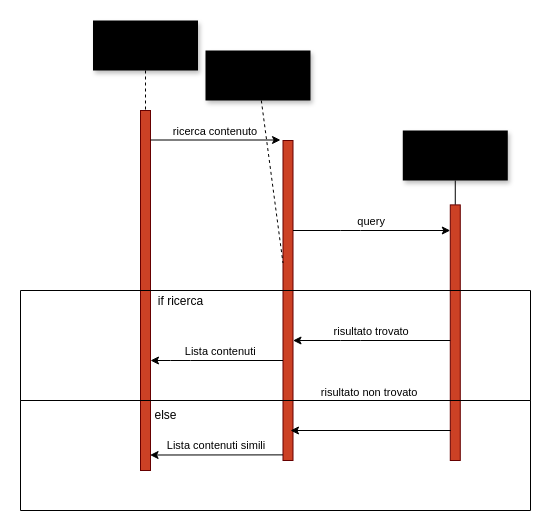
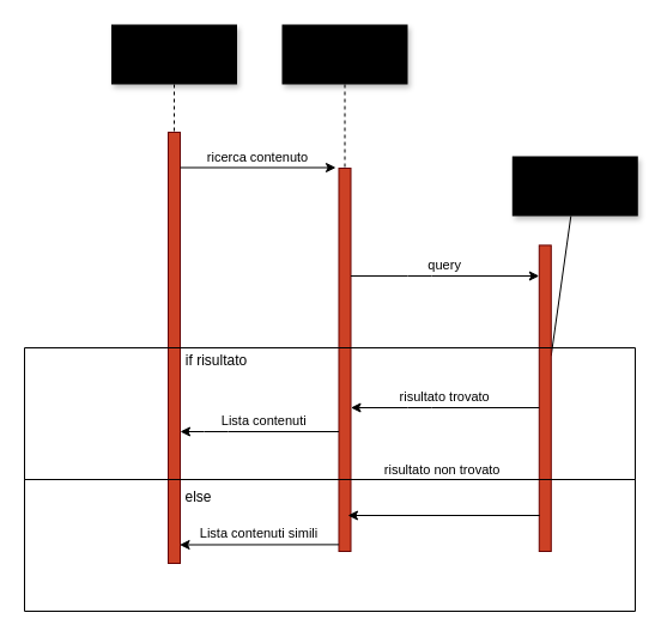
  <mxCell id="0" />
  <mxCell id="1" parent="0" />
  <mxCell id="2" value="" style="fillColor=#CC4125;strokeColor=#660000" parent="1" vertex="1"><mxGeometry x="140" y="110" width="10" height="360" as="geometry" /></mxCell>
- <mxCell id="3" value="Lista" style="shadow=1;fillColor=#000000;strokeColor=none" parent="1" vertex="1"><mxGeometry x="92.5" y="20" width="105" height="50" as="geometry" /></mxCell>
+ <mxCell id="3" value="Paolo" style="shadow=1;fillColor=#000000;strokeColor=none" parent="1" vertex="1"><mxGeometry x="92.5" y="20" width="105" height="50" as="geometry" /></mxCell>
  <mxCell id="4" value="" style="fillColor=#CC4125;strokeColor=#660000" parent="1" vertex="1"><mxGeometry x="282.5" y="140" width="10" height="320" as="geometry" /></mxCell>
- <mxCell id="5" value="Api" style="shadow=1;fillColor=#000000;strokeColor=none" parent="1" vertex="1"><mxGeometry x="205" y="50" width="105" height="50" as="geometry" /></mxCell>
+ <mxCell id="5" value="Api" style="shadow=1;fillColor=#000000;strokeColor=none" parent="1" vertex="1"><mxGeometry x="235" y="20" width="105" height="50" as="geometry" /></mxCell>
  <mxCell id="6" value="" style="edgeStyle=none;endArrow=none;dashed=1" parent="1" source="5" target="4" edge="1"><mxGeometry x="272.335" y="165" width="100" height="100" as="geometry"><mxPoint x="287.259" y="70" as="sourcePoint" /><mxPoint x="287.576" y="125" as="targetPoint" /></mxGeometry></mxCell>
  <mxCell id="7" value="ricerca contenuto" style="edgeStyle=none;verticalLabelPosition=top;verticalAlign=bottom" parent="1" edge="1"><mxGeometry x="220" y="92" width="100" height="100" as="geometry"><mxPoint x="150" y="139.5" as="sourcePoint" /><mxPoint x="280" y="139.5" as="targetPoint" /></mxGeometry></mxCell>
- <mxCell id="8" value="Db" style="shadow=1;fillColor=#000000;strokeColor=none" parent="1" vertex="1"><mxGeometry x="402.284" y="130" width="105" height="50" as="geometry" /></mxCell>
+ <mxCell id="8" value="Db" style="shadow=1;fillColor=#000000;strokeColor=none" parent="1" vertex="1"><mxGeometry x="427.284" y="130" width="105" height="50" as="geometry" /></mxCell>
  <mxCell id="9" value="" style="edgeStyle=none;endArrow=none" parent="1" source="8" target="10" edge="1"><mxGeometry x="437.043" y="270" width="100" height="100" as="geometry"><mxPoint x="454.543" y="180" as="sourcePoint" /><mxPoint x="454.543" y="200" as="targetPoint" /></mxGeometry></mxCell>
  <mxCell id="10" value="" style="fillColor=#CC4125;strokeColor=#660000" parent="1" vertex="1"><mxGeometry x="449.78" y="204.39" width="10" height="255.61" as="geometry" /></mxCell>
  <mxCell id="11" value="query" style="edgeStyle=elbowEdgeStyle;elbow=vertical;verticalLabelPosition=top;verticalAlign=bottom" parent="1" source="4" target="10" edge="1"><mxGeometry x="350" y="290" width="100" height="100" as="geometry"><mxPoint x="290" y="350" as="sourcePoint" /><mxPoint x="390" y="250" as="targetPoint" /><Array as="points"><mxPoint x="350" y="230" /></Array></mxGeometry></mxCell>
  <mxCell id="12" value="" style="edgeStyle=elbowEdgeStyle;elbow=horizontal;endArrow=none;dashed=1" parent="1" source="3" target="2" edge="1"><mxGeometry x="230.0" y="310" width="100" height="100" as="geometry"><mxPoint x="170" y="370" as="sourcePoint" /><mxPoint x="270" y="270" as="targetPoint" /></mxGeometry></mxCell>
  <mxCell id="13" value="risultato trovato" style="edgeStyle=elbowEdgeStyle;elbow=vertical;verticalLabelPosition=top;verticalAlign=bottom;endArrow=none;endFill=0;startArrow=classic;startFill=1;" edge="1" parent="1" target="10"><mxGeometry x="350" y="400" width="100" height="100" as="geometry"><mxPoint x="292.5" y="340" as="sourcePoint" /><mxPoint x="449.784" y="340" as="targetPoint" /><Array as="points"><mxPoint x="350" y="340" /></Array></mxGeometry></mxCell>
  <mxCell id="14" value="Lista contenuti" style="edgeStyle=elbowEdgeStyle;elbow=vertical;verticalLabelPosition=top;verticalAlign=bottom;endArrow=none;endFill=0;startArrow=classic;startFill=1;" edge="1" parent="1" target="4"><mxGeometry width="100" height="100" as="geometry"><mxPoint x="150" y="360" as="sourcePoint" /><mxPoint x="280" y="334" as="targetPoint" /><Array as="points"><mxPoint x="180" y="360" /><mxPoint x="193.75" y="334.39" /></Array><mxPoint x="4" as="offset" /></mxGeometry></mxCell>
  <mxCell id="15" value="risultato non trovato" style="edgeStyle=elbowEdgeStyle;elbow=vertical;verticalLabelPosition=top;verticalAlign=bottom;endArrow=none;endFill=0;startArrow=classic;startFill=1;entryX=0.048;entryY=0.885;entryDx=0;entryDy=0;entryPerimeter=0;" edge="1" parent="1" target="10"><mxGeometry width="100" height="100" as="geometry"><mxPoint x="290" y="430" as="sourcePoint" /><mxPoint x="449.78" y="459.31" as="targetPoint" /><Array as="points"><mxPoint x="370" y="430" /></Array><mxPoint x="-1" y="-29" as="offset" /></mxGeometry></mxCell>
  <mxCell id="16" value="Lista contenuti simili" style="edgeStyle=elbowEdgeStyle;elbow=vertical;verticalLabelPosition=top;verticalAlign=bottom;endArrow=none;endFill=0;startArrow=classic;startFill=1;exitX=0.956;exitY=0.957;exitDx=0;exitDy=0;exitPerimeter=0;" edge="1" parent="1" source="2" target="4"><mxGeometry x="193.13" y="514.39" width="100" height="100" as="geometry"><mxPoint x="150" y="448.58" as="sourcePoint" /><mxPoint x="282.38" y="460" as="targetPoint" /><Array as="points"><mxPoint x="193.13" y="454.39" /></Array></mxGeometry></mxCell>
  <mxCell id="17" value="" style="swimlane;startSize=0;fillColor=none;" vertex="1" parent="1"><mxGeometry x="20" y="290" width="510" height="110" as="geometry" /></mxCell>
- <mxCell id="18" value="if ricerca" style="text;html=1;align=center;verticalAlign=middle;resizable=0;points=[];autosize=1;strokeColor=none;fillColor=none;" vertex="1" parent="17"><mxGeometry x="125" y="-4" width="70" height="30" as="geometry" /></mxCell>
+ <mxCell id="18" value="if risultato" style="text;html=1;align=center;verticalAlign=middle;resizable=0;points=[];autosize=1;strokeColor=none;fillColor=none;" vertex="1" parent="17"><mxGeometry x="125" y="-4" width="70" height="30" as="geometry" /></mxCell>
  <mxCell id="19" value="" style="swimlane;startSize=0;fillColor=none;" vertex="1" parent="1"><mxGeometry x="20" y="400" width="510" height="110" as="geometry" /></mxCell>
  <mxCell id="20" value="else" style="text;html=1;align=center;verticalAlign=middle;resizable=0;points=[];autosize=1;strokeColor=none;fillColor=none;" vertex="1" parent="19"><mxGeometry x="120" width="50" height="30" as="geometry" /></mxCell>
